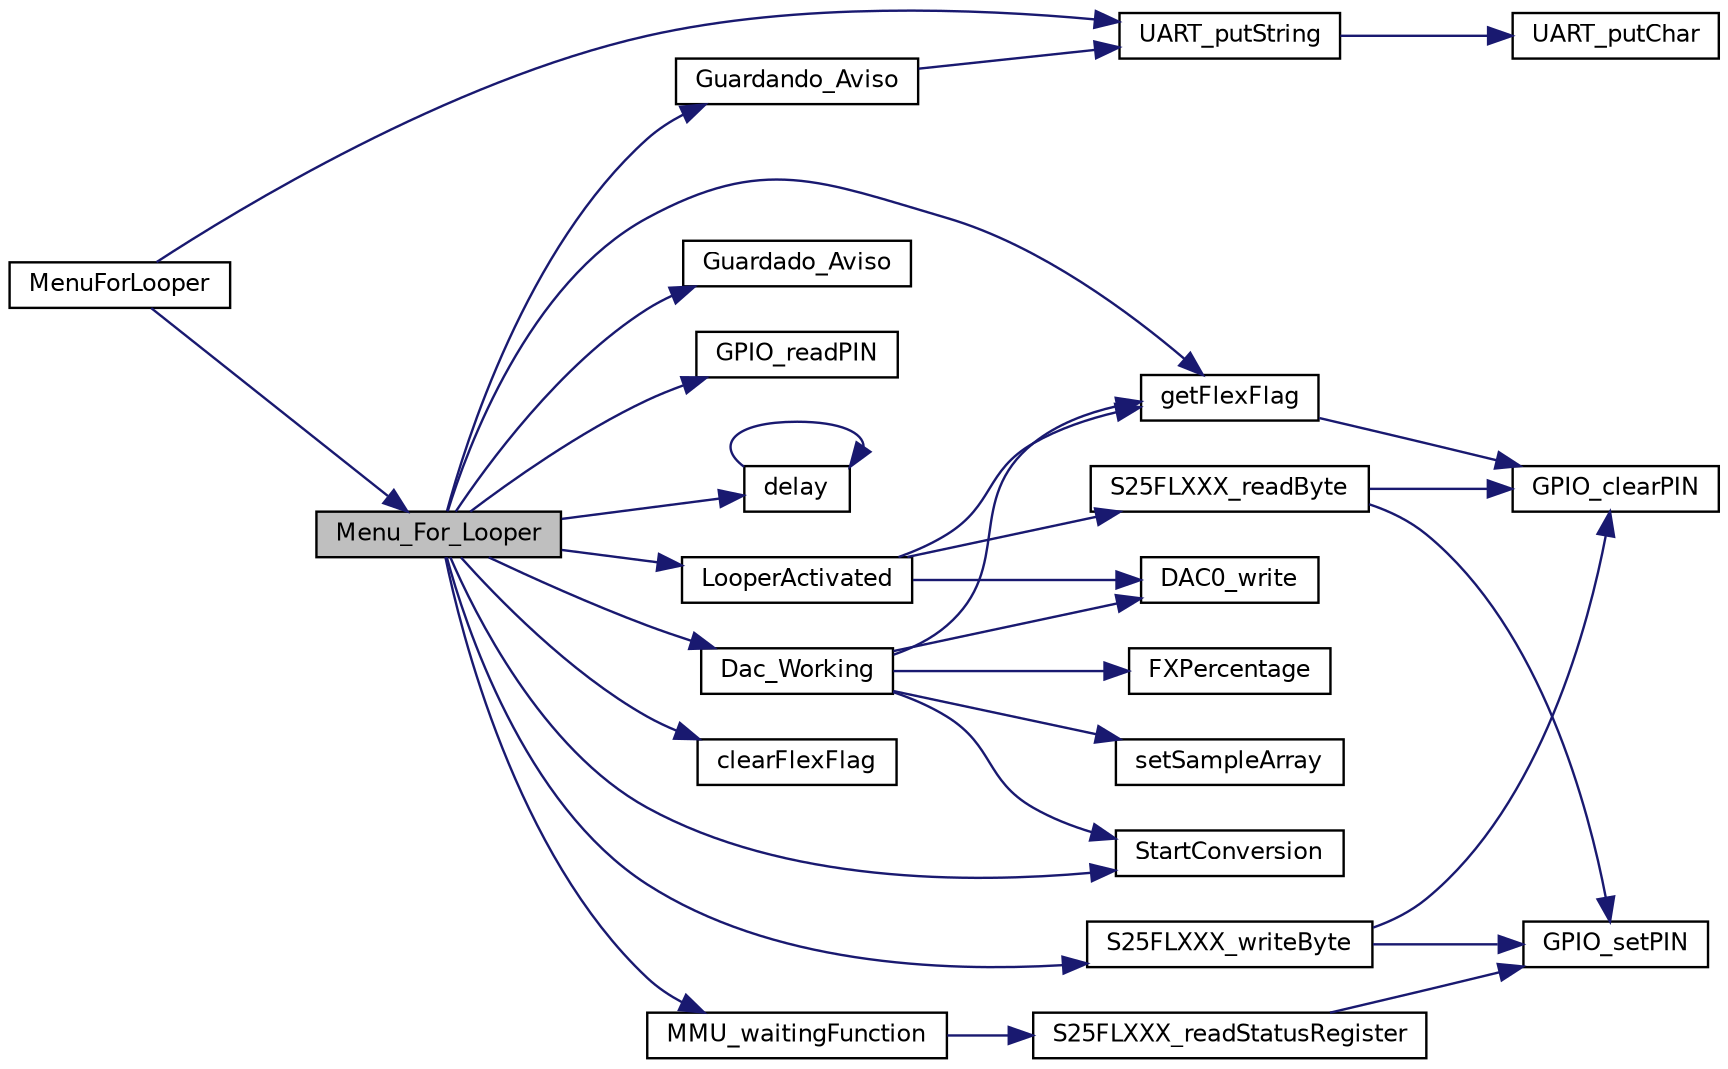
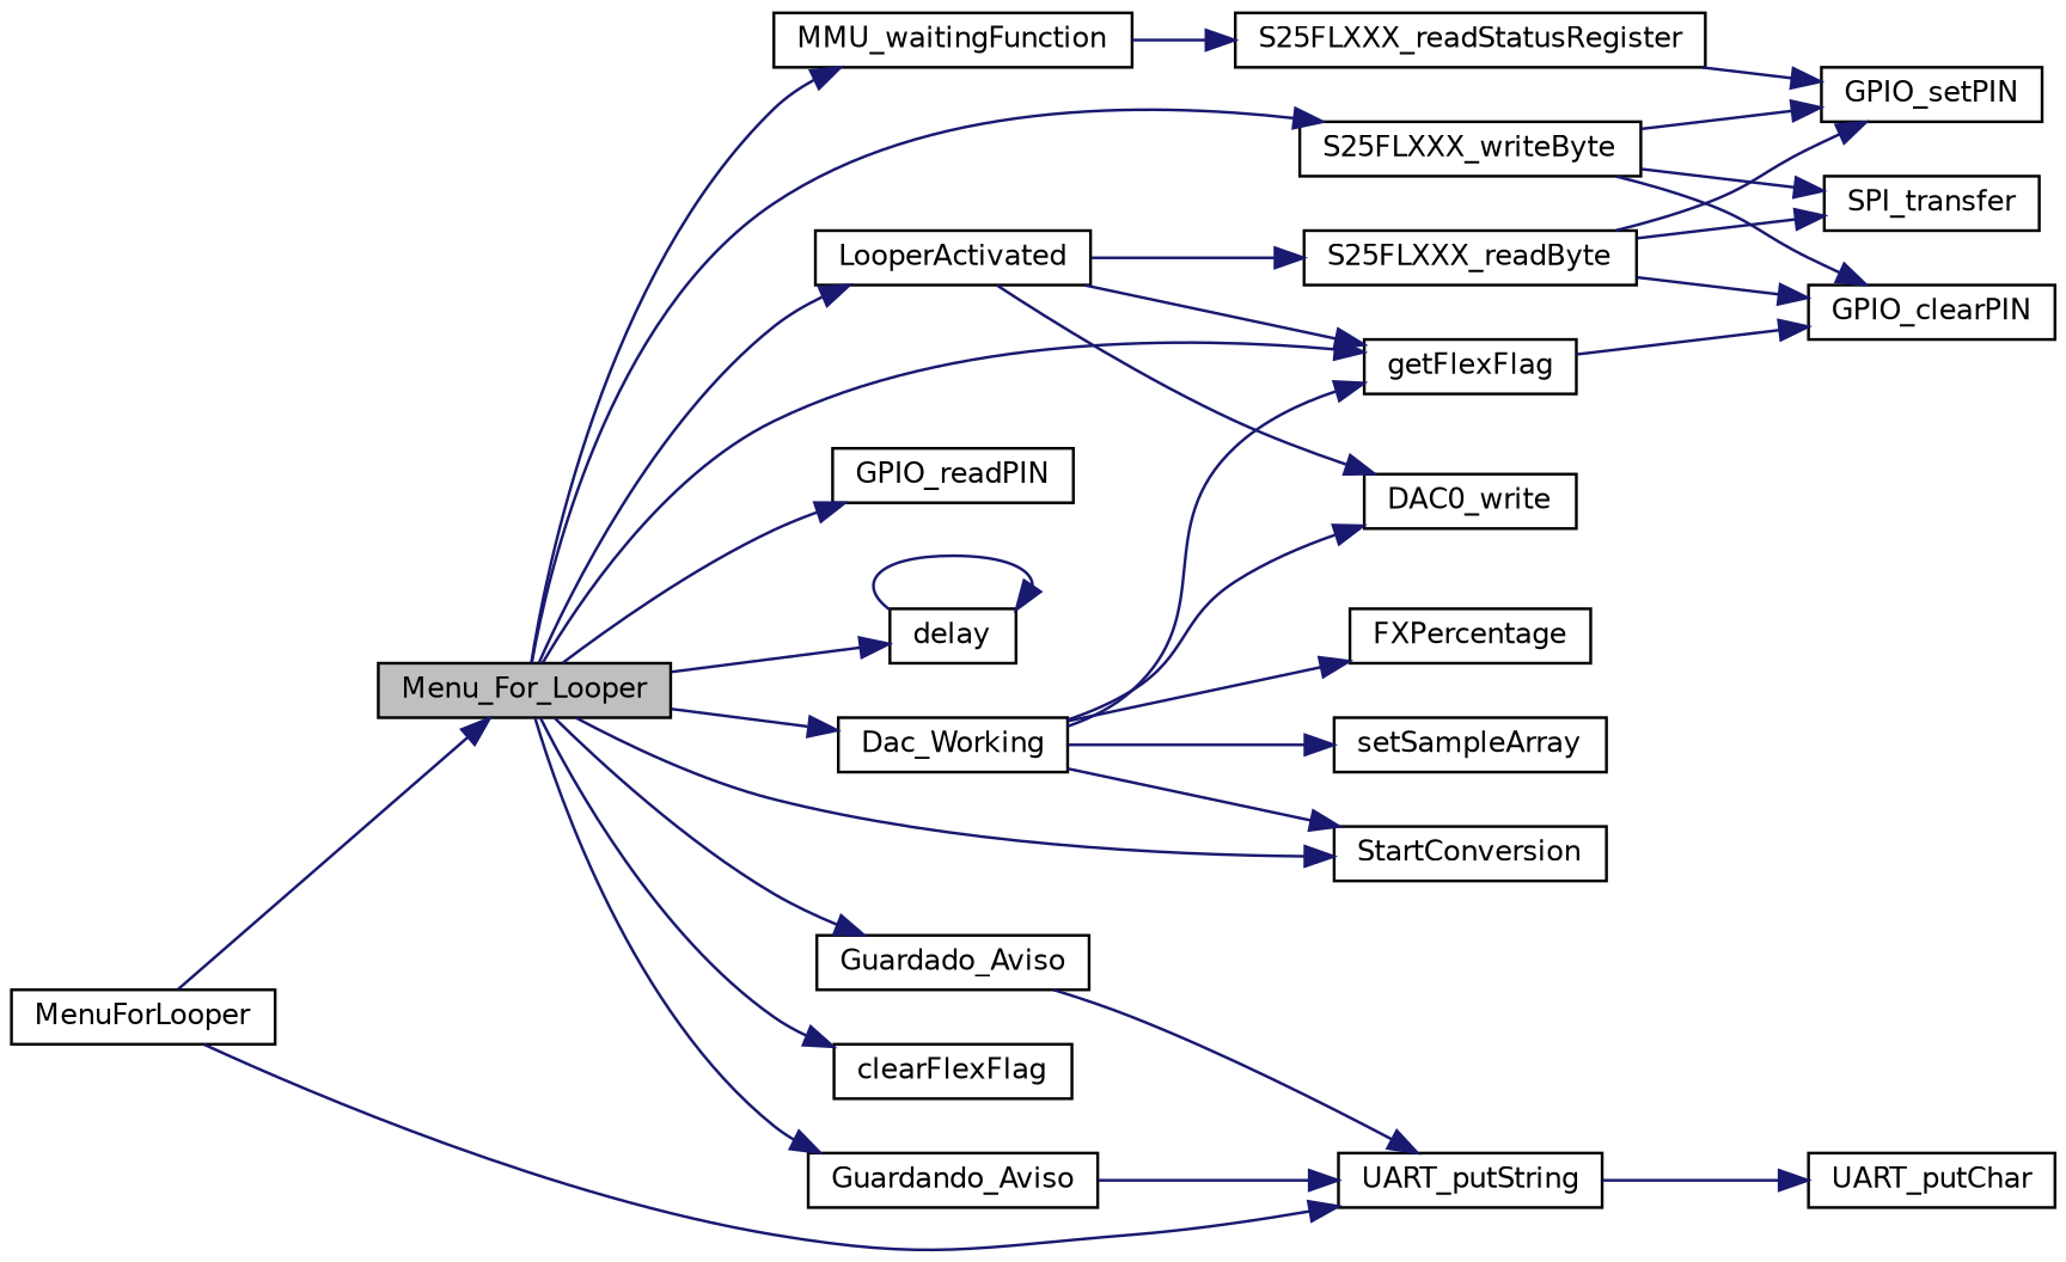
  digraph {
    rankdir=LR
    node [color=black fillcolor=white fontname=Helvetica fontsize=10 shape=record style=filled]
    edge [color=midnightblue fontname=Helvetica fontsize=10 labelfontname=Helvetica labelfontsize=10 style=solid]
    n1 [fillcolor=grey75 fontcolor=black height=0.2 label=Menu_For_Looper width=0.4]
    n2 [height=0.2 label=GPIO_readPIN width=0.4]
    n3 [height=0.2 label=delay width=0.4]
    n4 [height=0.2 label=LooperActivated width=0.4]
    n5 [height=0.2 label=getFlexFlag width=0.4]
    n6 [height=0.2 label=Dac_Working width=0.4]
    n7 [height=0.2 label=StartConversion width=0.4]
    n8 [height=0.2 label=clearFlexFlag width=0.4]
    n9 [height=0.2 label=Guardando_Aviso width=0.4]
    n10 [height=0.2 label=S25FLXXX_writeByte width=0.4]
    n11 [height=0.2 label=MMU_waitingFunction width=0.4]
    n12 [height=0.2 label=Guardado_Aviso width=0.4]
    n13 [height=0.2 label=MenuForLooper width=0.4]
    n14 [height=0.2 label=UART_putString width=0.4]
    n15 [height=0.2 label=S25FLXXX_readByte width=0.4]
    n16 [height=0.2 label=DAC0_write width=0.4]
    n17 [height=0.2 label=GPIO_clearPIN width=0.4]
    n18 [height=0.2 label=setSampleArray width=0.4]
    n19 [height=0.2 label=FXPercentage width=0.4]
+   n20 [height=0.2 label=SPI_transfer width=0.4]
    n21 [height=0.2 label=GPIO_setPIN width=0.4]
    n22 [height=0.2 label=S25FLXXX_readStatusRegister width=0.4]
    n23 [height=0.2 label=UART_putChar width=0.4]
    n1 -> n2
    n1 -> n3
    n1 -> n4
    n1 -> n5
    n1 -> n6
    n1 -> n7
    n1 -> n8
    n1 -> n9
    n1 -> n10
    n1 -> n11
    n1 -> n12
    n3 -> n3
    n4 -> n5
    n4 -> n15
    n4 -> n16
    n5 -> n17
    n6 -> n5
    n6 -> n7
    n6 -> n16
    n6 -> n18
    n6 -> n19
    n9 -> n14
    n10 -> n17
+   n10 -> n20
    n10 -> n21
    n11 -> n22
+   n12 -> n14
    n13 -> n1
    n13 -> n14
    n14 -> n23
    n15 -> n17
+   n15 -> n20
    n15 -> n21
    n22 -> n21
  }
